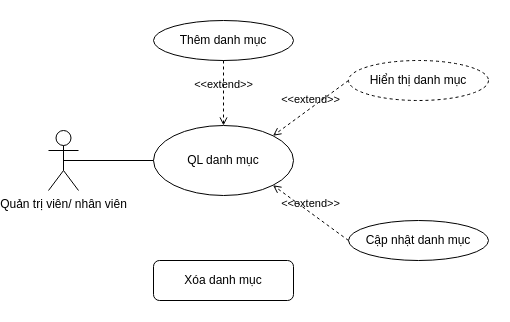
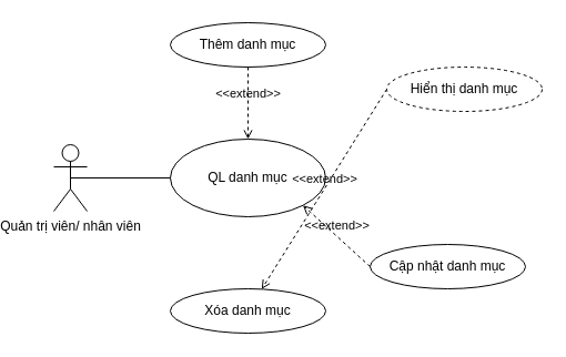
  <mxCell id="0" />
  <mxCell id="1" parent="0" />
  <mxCell id="2" value="Quản trị viên/ nhân viên" style="shape=umlActor;verticalLabelPosition=bottom;verticalAlign=top;html=1;" parent="1" vertex="1"><mxGeometry x="20" y="130" width="30" height="60" as="geometry" /></mxCell>
  <mxCell id="3" value="QL danh mục" style="ellipse;whiteSpace=wrap;html=1;" parent="1" vertex="1"><mxGeometry x="125" y="125" width="140" height="70" as="geometry" /></mxCell>
  <mxCell id="4" value="Thêm danh mục" style="ellipse;whiteSpace=wrap;html=1;" parent="1" vertex="1"><mxGeometry x="125" y="20" width="140" height="40" as="geometry" /></mxCell>
- <mxCell id="5" value="Xóa danh mục" style="whiteSpace=wrap;html=1;rounded=1;" parent="1" vertex="1"><mxGeometry x="125" y="260" width="140" height="40" as="geometry" /></mxCell>
- <mxCell id="6" value="Cập nhật danh mục" style="ellipse;whiteSpace=wrap;html=1;" parent="1" vertex="1"><mxGeometry x="320" y="220" width="140" height="40" as="geometry" /></mxCell>
+ <mxCell id="5" value="Xóa danh mục" style="ellipse;whiteSpace=wrap;html=1;" parent="1" vertex="1"><mxGeometry x="125" y="260" width="140" height="40" as="geometry" /></mxCell>
+ <mxCell id="6" value="Cập nhật danh mục" style="ellipse;whiteSpace=wrap;html=1;" parent="1" vertex="1"><mxGeometry x="305" y="220" width="140" height="40" as="geometry" /></mxCell>
  <mxCell id="7" value="&amp;lt;&amp;lt;extend&amp;gt;&amp;gt;" style="html=1;verticalAlign=bottom;labelBackgroundColor=none;endArrow=open;endFill=0;dashed=1;rounded=0;entryX=0.5;entryY=0;entryDx=0;entryDy=0;exitX=0.5;exitY=1;exitDx=0;exitDy=0;" parent="1" source="4" target="3" edge="1"><mxGeometry width="160" relative="1" as="geometry"><mxPoint x="370" y="120" as="sourcePoint" /><mxPoint x="340" y="200" as="targetPoint" /></mxGeometry></mxCell>
  <mxCell id="8" value="&amp;lt;&amp;lt;extend&amp;gt;&amp;gt;" style="html=1;verticalAlign=bottom;labelBackgroundColor=none;endArrow=open;endFill=0;dashed=1;rounded=0;entryX=1;entryY=1;entryDx=0;entryDy=0;exitX=0;exitY=0.5;exitDx=0;exitDy=0;" parent="1" source="6" target="3" edge="1"><mxGeometry width="160" relative="1" as="geometry"><mxPoint x="340" y="110" as="sourcePoint" /><mxPoint x="330" y="70" as="targetPoint" /></mxGeometry></mxCell>
  <mxCell id="9" value="" style="endArrow=none;html=1;rounded=0;exitX=0.5;exitY=0.5;exitDx=0;exitDy=0;exitPerimeter=0;entryX=0;entryY=0.5;entryDx=0;entryDy=0;" parent="1" source="2" target="3" edge="1"><mxGeometry width="50" height="50" relative="1" as="geometry"><mxPoint x="240" y="210" as="sourcePoint" /><mxPoint x="120" y="160" as="targetPoint" /></mxGeometry></mxCell>
  <mxCell id="10" value="Hiển thị danh mục" style="ellipse;whiteSpace=wrap;html=1;dashed=1;" vertex="1" parent="1"><mxGeometry x="320" y="60" width="140" height="40" as="geometry" /></mxCell>
- <mxCell id="11" value="&amp;lt;&amp;lt;extend&amp;gt;&amp;gt;" style="html=1;verticalAlign=bottom;labelBackgroundColor=none;endArrow=open;endFill=0;dashed=1;rounded=0;entryX=1;entryY=0;entryDx=0;entryDy=0;exitX=0;exitY=0.5;exitDx=0;exitDy=0;" edge="1" source="10" parent="1" target="3"><mxGeometry width="160" relative="1" as="geometry"><mxPoint x="395.5" y="174.75" as="sourcePoint" /><mxPoint x="269.5" y="189.75" as="targetPoint" /></mxGeometry></mxCell>
+ <mxCell id="11" value="&amp;lt;&amp;lt;extend&amp;gt;&amp;gt;" style="html=1;verticalAlign=bottom;labelBackgroundColor=none;endArrow=open;endFill=0;dashed=1;rounded=0;exitX=0;exitY=0.5;exitDx=0;exitDy=0;" edge="1" source="10" parent="1" target="5"><mxGeometry width="160" relative="1" as="geometry"><mxPoint x="395.5" y="174.75" as="sourcePoint" /><mxPoint x="269.5" y="189.75" as="targetPoint" /></mxGeometry></mxCell>
